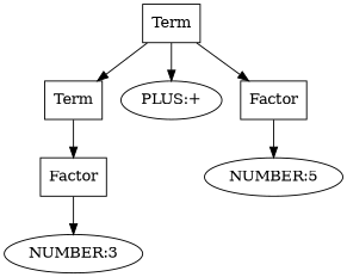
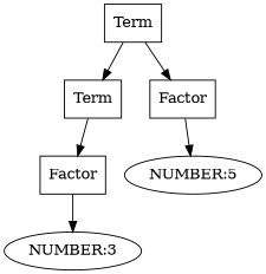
  digraph {
    node [shape=rect]
    n1 [label=Term]
    n2 [label=Term]
-   n3 [label="PLUS:+" shape=""]
    n4 [label=Factor]
    n5 [label=Factor]
    n6 [label="NUMBER:3" shape=""]
    n7 [label="NUMBER:5" shape=""]
    n1 -> n2
-   n1 -> n3
    n1 -> n4
    n2 -> n5
    n4 -> n7
    n5 -> n6
  }
